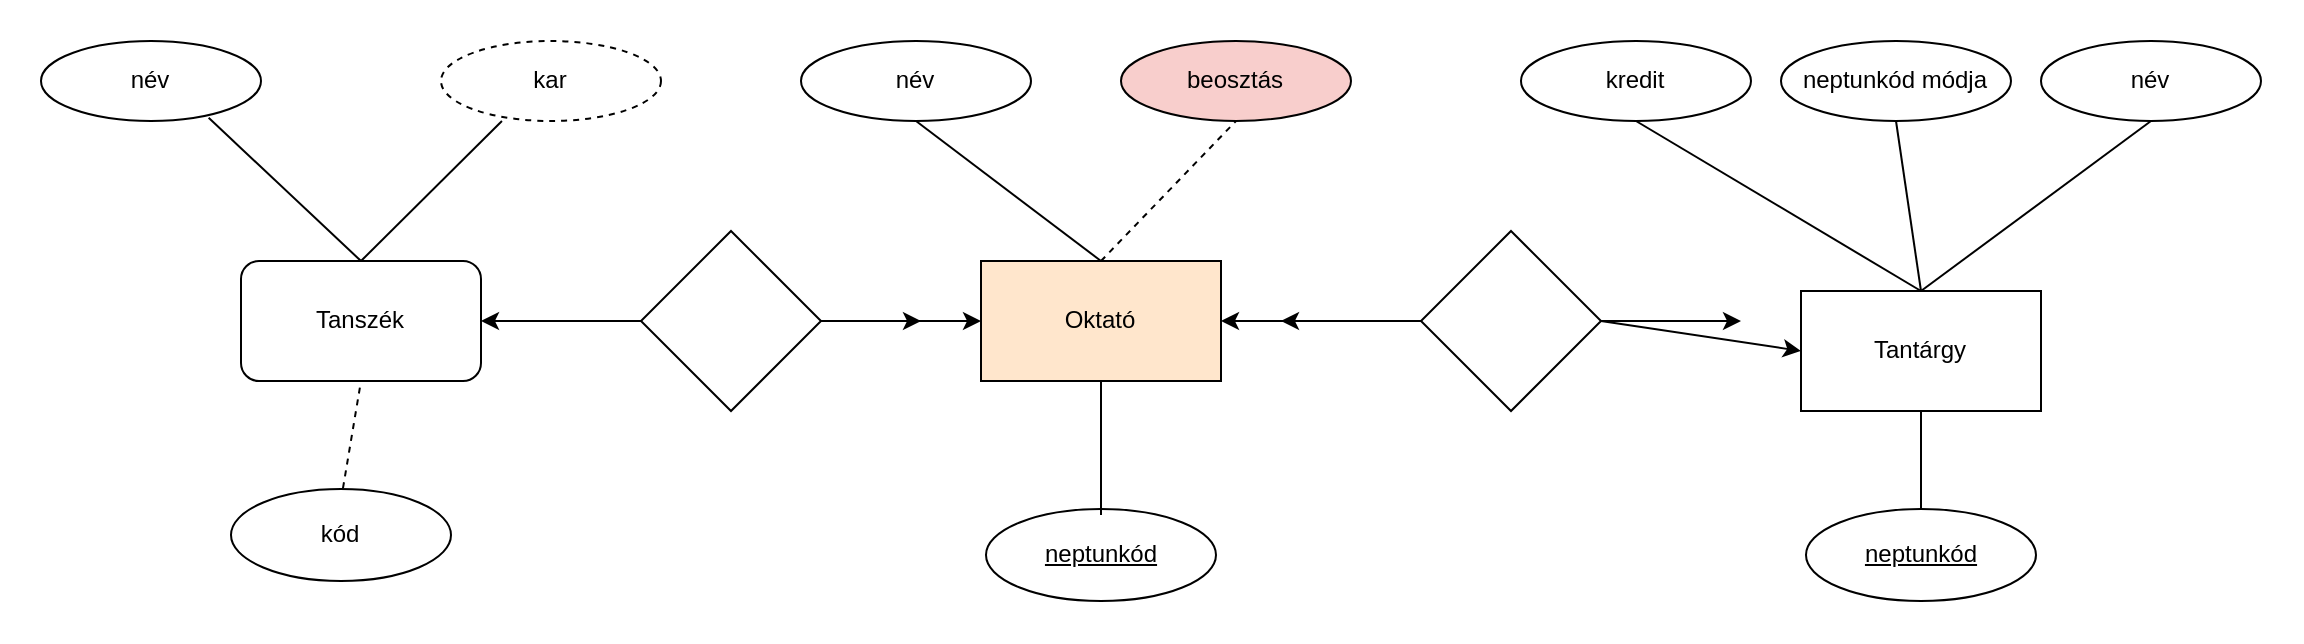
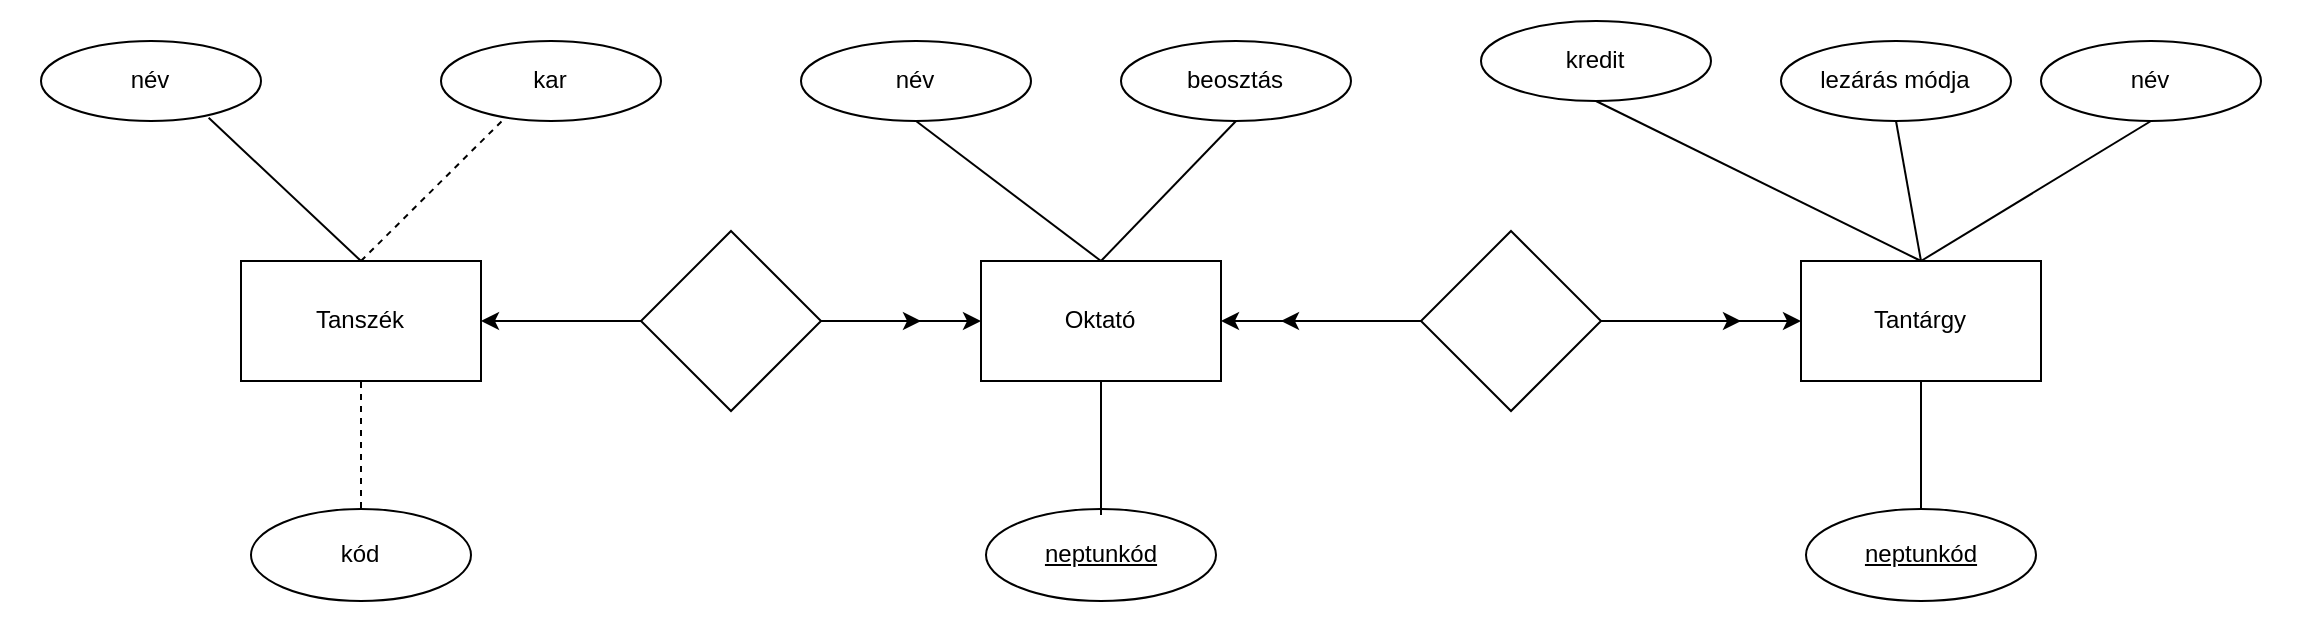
  <mxCell id="0" />
  <mxCell id="1" parent="0" />
  <mxCell id="2" value="" style="rhombus;whiteSpace=wrap;html=1;" vertex="1" parent="1"><mxGeometry x="320" y="115" width="90" height="90" as="geometry" /></mxCell>
- <mxCell id="3" value="Tanszék" style="whiteSpace=wrap;html=1;rounded=1;" vertex="1" parent="1"><mxGeometry x="120" y="130" width="120" height="60" as="geometry" /></mxCell>
- <mxCell id="4" value="kar" style="ellipse;whiteSpace=wrap;html=1;dashed=1;" vertex="1" parent="1"><mxGeometry x="220" y="20" width="110" height="40" as="geometry" /></mxCell>
+ <mxCell id="3" value="Tanszék" style="rounded=0;whiteSpace=wrap;html=1;" vertex="1" parent="1"><mxGeometry x="120" y="130" width="120" height="60" as="geometry" /></mxCell>
+ <mxCell id="4" value="kar" style="ellipse;whiteSpace=wrap;html=1;" vertex="1" parent="1"><mxGeometry x="220" y="20" width="110" height="40" as="geometry" /></mxCell>
  <mxCell id="5" value="név" style="ellipse;whiteSpace=wrap;html=1;" vertex="1" parent="1"><mxGeometry x="20" y="20" width="110" height="40" as="geometry" /></mxCell>
  <mxCell id="6" value="" style="endArrow=classic;html=1;rounded=0;exitX=0;exitY=0.5;exitDx=0;exitDy=0;entryX=1;entryY=0.5;entryDx=0;entryDy=0;" edge="1" parent="1" source="2" target="3"><mxGeometry width="50" height="50" relative="1" as="geometry"><mxPoint x="270" y="185" as="sourcePoint" /><mxPoint x="320" y="135" as="targetPoint" /></mxGeometry></mxCell>
  <mxCell id="7" value="" style="endArrow=none;html=1;rounded=0;entryX=0.5;entryY=0;entryDx=0;entryDy=0;exitX=0.762;exitY=0.96;exitDx=0;exitDy=0;exitPerimeter=0;" edge="1" parent="1" source="5" target="3"><mxGeometry width="50" height="50" relative="1" as="geometry"><mxPoint x="120" y="110" as="sourcePoint" /><mxPoint x="170" y="60" as="targetPoint" /></mxGeometry></mxCell>
- <mxCell id="8" value="" style="endArrow=none;html=1;rounded=0;entryX=0.277;entryY=1;entryDx=0;entryDy=0;entryPerimeter=0;exitX=0.5;exitY=0;exitDx=0;exitDy=0;" edge="1" parent="1" source="3" target="4"><mxGeometry width="50" height="50" relative="1" as="geometry"><mxPoint x="210" y="130" as="sourcePoint" /><mxPoint x="260" y="80" as="targetPoint" /></mxGeometry></mxCell>
+ <mxCell id="8" value="" style="endArrow=none;html=1;rounded=0;entryX=0.277;entryY=1;entryDx=0;entryDy=0;entryPerimeter=0;exitX=0.5;exitY=0;exitDx=0;exitDy=0;dashed=1;" edge="1" parent="1" source="3" target="4"><mxGeometry width="50" height="50" relative="1" as="geometry"><mxPoint x="210" y="130" as="sourcePoint" /><mxPoint x="260" y="80" as="targetPoint" /></mxGeometry></mxCell>
  <mxCell id="9" value="" style="endArrow=none;html=1;rounded=0;entryX=0.5;entryY=1;entryDx=0;entryDy=0;exitX=0.5;exitY=0.12;exitDx=0;exitDy=0;exitPerimeter=0;dashed=1;" edge="1" parent="1" source="10" target="3"><mxGeometry width="50" height="50" relative="1" as="geometry"><mxPoint x="180" y="250" as="sourcePoint" /><mxPoint x="180" y="200" as="targetPoint" /></mxGeometry></mxCell>
- <mxCell id="10" value="kód" style="ellipse;whiteSpace=wrap;html=1;" vertex="1" parent="1"><mxGeometry x="115" y="244" width="110" height="46" as="geometry" /></mxCell>
+ <mxCell id="10" value="kód" style="ellipse;whiteSpace=wrap;html=1;" vertex="1" parent="1"><mxGeometry x="125" y="254" width="110" height="46" as="geometry" /></mxCell>
  <mxCell id="11" value="" style="endArrow=classic;html=1;rounded=0;exitX=1;exitY=0.5;exitDx=0;exitDy=0;" edge="1" parent="1" source="2"><mxGeometry width="50" height="50" relative="1" as="geometry"><mxPoint x="420" y="185" as="sourcePoint" /><mxPoint x="460" y="160" as="targetPoint" /></mxGeometry></mxCell>
  <mxCell id="12" value="" style="endArrow=classic;html=1;rounded=0;exitX=1;exitY=0.5;exitDx=0;exitDy=0;" edge="1" parent="1" source="2" target="13"><mxGeometry width="50" height="50" relative="1" as="geometry"><mxPoint x="420" y="180" as="sourcePoint" /><mxPoint x="470" y="130" as="targetPoint" /></mxGeometry></mxCell>
- <mxCell id="13" value="Oktató" style="rounded=0;whiteSpace=wrap;html=1;fillColor=#ffe6cc;" vertex="1" parent="1"><mxGeometry x="490" y="130" width="120" height="60" as="geometry" /></mxCell>
+ <mxCell id="13" value="Oktató" style="rounded=0;whiteSpace=wrap;html=1;" vertex="1" parent="1"><mxGeometry x="490" y="130" width="120" height="60" as="geometry" /></mxCell>
  <mxCell id="14" value="" style="rhombus;whiteSpace=wrap;html=1;" vertex="1" parent="1"><mxGeometry x="710" y="115" width="90" height="90" as="geometry" /></mxCell>
  <mxCell id="15" value="" style="endArrow=classic;html=1;rounded=0;exitX=0;exitY=0.5;exitDx=0;exitDy=0;" edge="1" parent="1" source="14"><mxGeometry width="50" height="50" relative="1" as="geometry"><mxPoint x="640" y="180" as="sourcePoint" /><mxPoint x="640" y="160" as="targetPoint" /></mxGeometry></mxCell>
  <mxCell id="16" value="" style="endArrow=classic;html=1;rounded=0;exitX=0;exitY=0.5;exitDx=0;exitDy=0;entryX=1;entryY=0.5;entryDx=0;entryDy=0;" edge="1" parent="1" source="14" target="13"><mxGeometry width="50" height="50" relative="1" as="geometry"><mxPoint x="640" y="185" as="sourcePoint" /><mxPoint x="690" y="135" as="targetPoint" /></mxGeometry></mxCell>
  <mxCell id="17" value="" style="endArrow=classic;html=1;rounded=0;exitX=1;exitY=0.5;exitDx=0;exitDy=0;" edge="1" parent="1" source="14"><mxGeometry width="50" height="50" relative="1" as="geometry"><mxPoint x="810" y="190" as="sourcePoint" /><mxPoint x="870" y="160" as="targetPoint" /></mxGeometry></mxCell>
  <mxCell id="18" value="" style="endArrow=classic;html=1;rounded=0;entryX=0;entryY=0.5;entryDx=0;entryDy=0;exitX=1;exitY=0.5;exitDx=0;exitDy=0;" edge="1" parent="1" source="14" target="19"><mxGeometry width="50" height="50" relative="1" as="geometry"><mxPoint x="500" y="270" as="sourcePoint" /><mxPoint x="550" y="220" as="targetPoint" /></mxGeometry></mxCell>
- <mxCell id="19" value="Tantárgy" style="rounded=0;whiteSpace=wrap;html=1;" vertex="1" parent="1"><mxGeometry x="900" y="145" width="120" height="60" as="geometry" /></mxCell>
+ <mxCell id="19" value="Tantárgy" style="rounded=0;whiteSpace=wrap;html=1;" vertex="1" parent="1"><mxGeometry x="900" y="130" width="120" height="60" as="geometry" /></mxCell>
  <mxCell id="20" value="név" style="ellipse;whiteSpace=wrap;html=1;" vertex="1" parent="1"><mxGeometry x="1020" y="20" width="110" height="40" as="geometry" /></mxCell>
  <mxCell id="21" value="név" style="ellipse;whiteSpace=wrap;html=1;" vertex="1" parent="1"><mxGeometry x="400" y="20" width="115" height="40" as="geometry" /></mxCell>
  <mxCell id="22" value="neptunkód" style="ellipse;whiteSpace=wrap;html=1;align=center;fontStyle=4;" vertex="1" parent="1"><mxGeometry x="492.5" y="254" width="115" height="46" as="geometry" /></mxCell>
  <mxCell id="23" value="" style="endArrow=none;html=1;rounded=0;exitX=0.5;exitY=1;exitDx=0;exitDy=0;entryX=0.5;entryY=0.065;entryDx=0;entryDy=0;entryPerimeter=0;" edge="1" parent="1" source="13" target="22"><mxGeometry relative="1" as="geometry"><mxPoint x="475" y="230" as="sourcePoint" /><mxPoint x="635" y="230" as="targetPoint" /></mxGeometry></mxCell>
  <mxCell id="24" value="" style="endArrow=none;html=1;rounded=0;entryX=0.5;entryY=1;entryDx=0;entryDy=0;exitX=0.5;exitY=0;exitDx=0;exitDy=0;" edge="1" parent="1" source="19" target="31"><mxGeometry width="50" height="50" relative="1" as="geometry"><mxPoint x="840" y="120" as="sourcePoint" /><mxPoint x="890" y="70" as="targetPoint" /></mxGeometry></mxCell>
  <mxCell id="25" value="" style="endArrow=none;html=1;rounded=0;entryX=0.5;entryY=1;entryDx=0;entryDy=0;exitX=0.5;exitY=0;exitDx=0;exitDy=0;" edge="1" parent="1" source="19" target="30"><mxGeometry width="50" height="50" relative="1" as="geometry"><mxPoint x="910" y="115" as="sourcePoint" /><mxPoint x="960" y="65" as="targetPoint" /></mxGeometry></mxCell>
  <mxCell id="26" value="" style="endArrow=none;html=1;rounded=0;exitX=0.5;exitY=0;exitDx=0;exitDy=0;entryX=0.5;entryY=1;entryDx=0;entryDy=0;" edge="1" parent="1" source="13" target="21"><mxGeometry width="50" height="50" relative="1" as="geometry"><mxPoint x="440" y="110" as="sourcePoint" /><mxPoint x="490" y="60" as="targetPoint" /></mxGeometry></mxCell>
  <mxCell id="27" value="" style="endArrow=none;html=1;rounded=0;exitX=0.5;exitY=0;exitDx=0;exitDy=0;entryX=0.5;entryY=1;entryDx=0;entryDy=0;" edge="1" parent="1" source="19" target="20"><mxGeometry width="50" height="50" relative="1" as="geometry"><mxPoint x="980" y="115" as="sourcePoint" /><mxPoint x="1030" y="65" as="targetPoint" /></mxGeometry></mxCell>
- <mxCell id="28" value="beosztás" style="ellipse;whiteSpace=wrap;html=1;fillColor=#f8cecc;" vertex="1" parent="1"><mxGeometry x="560" y="20" width="115" height="40" as="geometry" /></mxCell>
- <mxCell id="29" value="" style="endArrow=none;html=1;rounded=0;exitX=0.5;exitY=0;exitDx=0;exitDy=0;entryX=0.5;entryY=1;entryDx=0;entryDy=0;dashed=1;" edge="1" parent="1" source="13" target="28"><mxGeometry width="50" height="50" relative="1" as="geometry"><mxPoint x="560" y="120" as="sourcePoint" /><mxPoint x="610" y="70" as="targetPoint" /></mxGeometry></mxCell>
- <mxCell id="30" value="neptunkód módja" style="ellipse;whiteSpace=wrap;html=1;" vertex="1" parent="1"><mxGeometry x="890" y="20" width="115" height="40" as="geometry" /></mxCell>
- <mxCell id="31" value="kredit" style="ellipse;whiteSpace=wrap;html=1;" vertex="1" parent="1"><mxGeometry x="760" y="20" width="115" height="40" as="geometry" /></mxCell>
+ <mxCell id="28" value="beosztás" style="ellipse;whiteSpace=wrap;html=1;" vertex="1" parent="1"><mxGeometry x="560" y="20" width="115" height="40" as="geometry" /></mxCell>
+ <mxCell id="29" value="" style="endArrow=none;html=1;rounded=0;exitX=0.5;exitY=0;exitDx=0;exitDy=0;entryX=0.5;entryY=1;entryDx=0;entryDy=0;" edge="1" parent="1" source="13" target="28"><mxGeometry width="50" height="50" relative="1" as="geometry"><mxPoint x="560" y="120" as="sourcePoint" /><mxPoint x="610" y="70" as="targetPoint" /></mxGeometry></mxCell>
+ <mxCell id="30" value="lezárás módja" style="ellipse;whiteSpace=wrap;html=1;" vertex="1" parent="1"><mxGeometry x="890" y="20" width="115" height="40" as="geometry" /></mxCell>
+ <mxCell id="31" value="kredit" style="ellipse;whiteSpace=wrap;html=1;" vertex="1" parent="1"><mxGeometry x="740" y="10" width="115" height="40" as="geometry" /></mxCell>
  <mxCell id="32" value="neptunkód" style="ellipse;whiteSpace=wrap;html=1;align=center;fontStyle=4;" vertex="1" parent="1"><mxGeometry x="902.5" y="254" width="115" height="46" as="geometry" /></mxCell>
  <mxCell id="33" value="" style="endArrow=none;html=1;rounded=0;exitX=0.5;exitY=0;exitDx=0;exitDy=0;entryX=0.5;entryY=1;entryDx=0;entryDy=0;" edge="1" parent="1" source="32" target="19"><mxGeometry width="50" height="50" relative="1" as="geometry"><mxPoint x="922.5" y="240" as="sourcePoint" /><mxPoint x="972.5" y="190" as="targetPoint" /></mxGeometry></mxCell>
